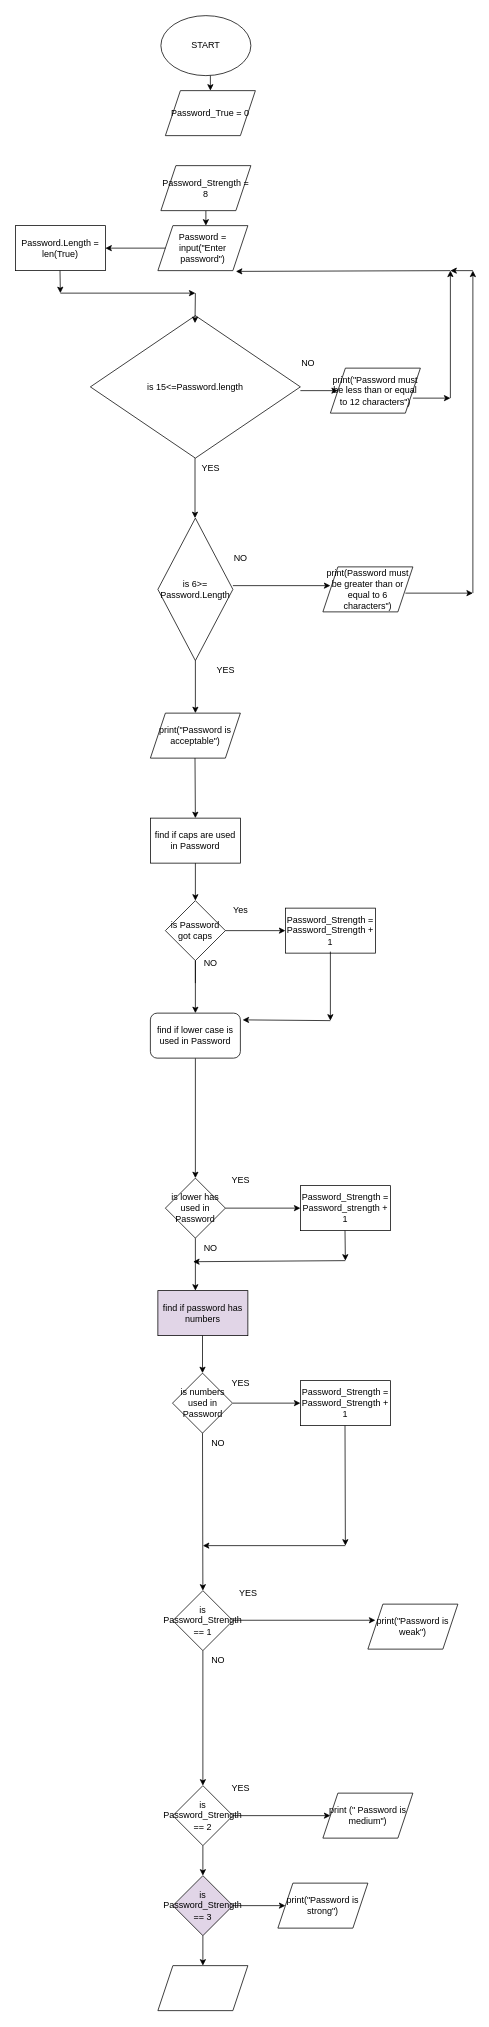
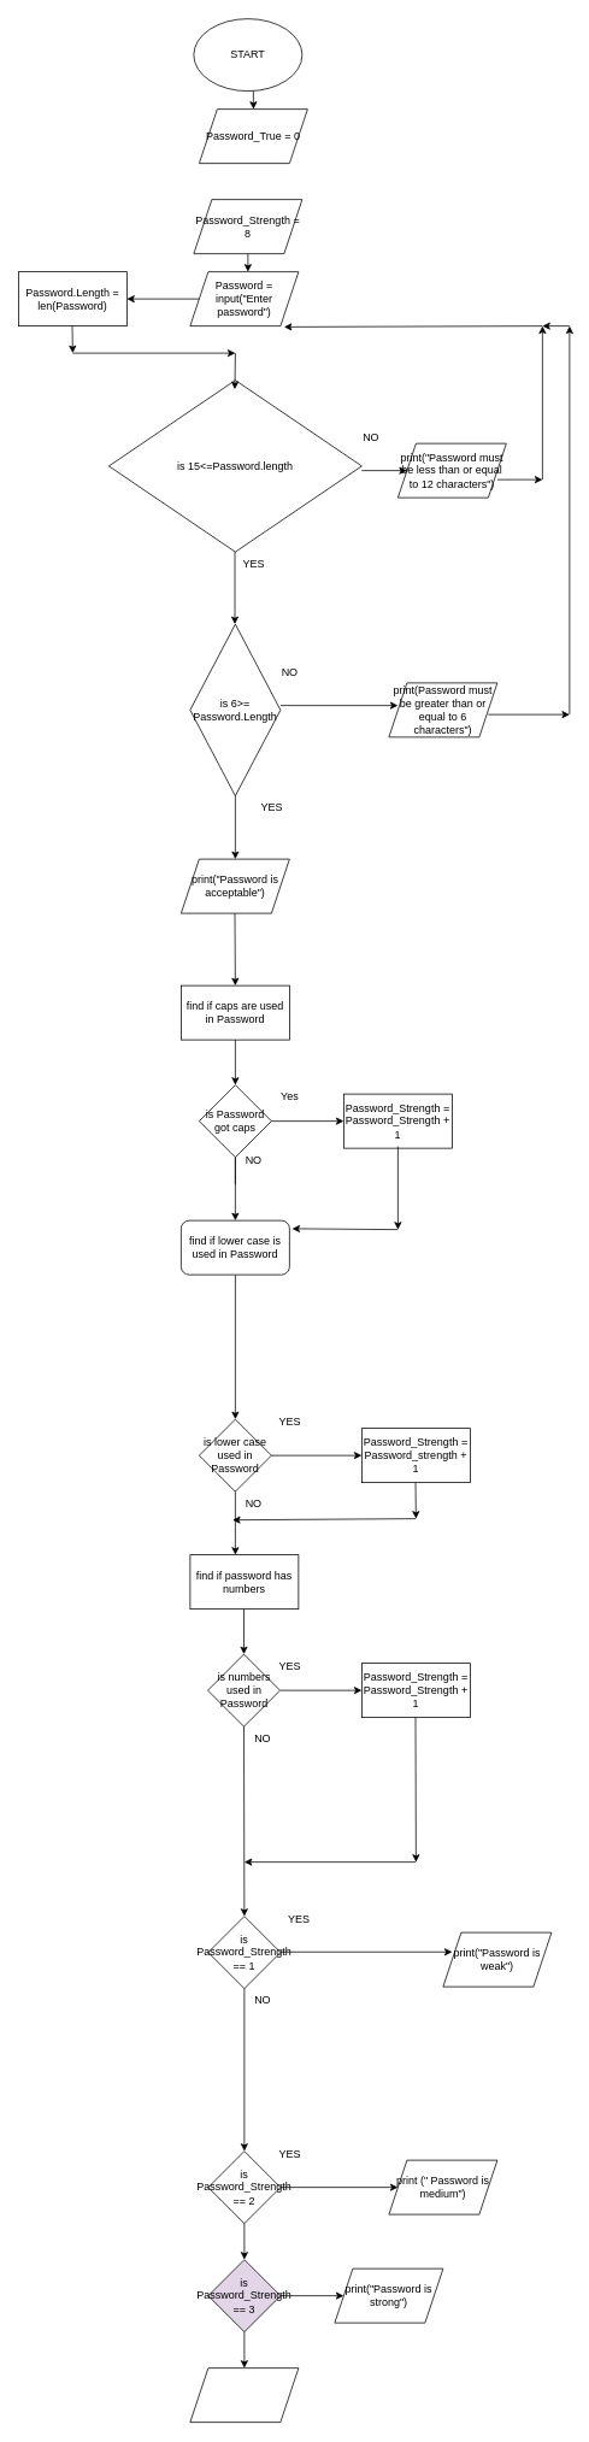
  <mxCell id="0" />
  <mxCell id="1" parent="0" />
  <mxCell id="2" value="START" style="ellipse;whiteSpace=wrap;html=1;" vertex="1" parent="1"><mxGeometry x="214" width="120" height="80" as="geometry" y="20" /></mxCell>
  <mxCell id="3" value="" style="endArrow=classic;html=1;rounded=0;" edge="1" parent="1"><mxGeometry width="50" height="50" relative="1" as="geometry"><mxPoint x="280" y="100" as="sourcePoint" /><mxPoint x="280" y="120" as="targetPoint" /></mxGeometry></mxCell>
  <mxCell id="4" value="Password_True = 0" style="shape=parallelogram;perimeter=parallelogramPerimeter;whiteSpace=wrap;html=1;fixedSize=1;" vertex="1" parent="1"><mxGeometry x="220" y="120" width="120" height="60" as="geometry" /></mxCell>
  <mxCell id="5" value="" style="endArrow=classic;html=1;rounded=0;" edge="1" parent="1"><mxGeometry width="50" height="50" relative="1" as="geometry"><mxPoint x="274" y="280" as="sourcePoint" /><mxPoint x="274" y="300" as="targetPoint" /></mxGeometry></mxCell>
  <mxCell id="6" value="Password = input(&quot;Enter password&quot;)" style="shape=parallelogram;perimeter=parallelogramPerimeter;whiteSpace=wrap;html=1;fixedSize=1;" vertex="1" parent="1"><mxGeometry x="210" y="300" width="120" height="60" as="geometry" /></mxCell>
  <mxCell id="7" value="" style="endArrow=classic;html=1;rounded=0;" edge="1" parent="1" source="6" target="27"><mxGeometry width="50" height="50" relative="1" as="geometry"><mxPoint x="180" y="310" as="sourcePoint" /><mxPoint x="140" y="330" as="targetPoint" /></mxGeometry></mxCell>
  <mxCell id="8" value="is 15&amp;lt;=Password.length" style="rhombus;whiteSpace=wrap;html=1;" vertex="1" parent="1"><mxGeometry x="120" y="420" width="280" height="190" as="geometry" /></mxCell>
  <mxCell id="9" value="" style="endArrow=classic;html=1;rounded=0;" edge="1" parent="1"><mxGeometry width="50" height="50" relative="1" as="geometry"><mxPoint x="259.5" y="610" as="sourcePoint" /><mxPoint x="259.5" y="690" as="targetPoint" /></mxGeometry></mxCell>
  <mxCell id="10" value="YES" style="text;html=1;align=center;verticalAlign=middle;resizable=0;points=[];autosize=1;strokeColor=none;fillColor=none;" vertex="1" parent="1"><mxGeometry x="255" y="608" width="50" height="30" as="geometry" /></mxCell>
  <mxCell id="11" value="" style="endArrow=classic;html=1;rounded=0;" edge="1" parent="1"><mxGeometry width="50" height="50" relative="1" as="geometry"><mxPoint x="400" y="520" as="sourcePoint" /><mxPoint x="450" y="520" as="targetPoint" /></mxGeometry></mxCell>
  <mxCell id="12" value="NO" style="text;html=1;align=center;verticalAlign=middle;resizable=0;points=[];autosize=1;strokeColor=none;fillColor=none;" vertex="1" parent="1"><mxGeometry x="390" y="468" width="40" height="30" as="geometry" /></mxCell>
  <mxCell id="13" value="print(&quot;Password must be less than or equal to 12 characters&quot;)" style="shape=parallelogram;perimeter=parallelogramPerimeter;whiteSpace=wrap;html=1;fixedSize=1;" vertex="1" parent="1"><mxGeometry x="440" y="490" width="120" height="60" as="geometry" /></mxCell>
  <mxCell id="14" value="" style="endArrow=classic;html=1;rounded=0;" edge="1" parent="1"><mxGeometry width="50" height="50" relative="1" as="geometry"><mxPoint x="550" y="530" as="sourcePoint" /><mxPoint x="600" y="530" as="targetPoint" /></mxGeometry></mxCell>
  <mxCell id="15" value="" style="endArrow=classic;html=1;rounded=0;" edge="1" parent="1"><mxGeometry width="50" height="50" relative="1" as="geometry"><mxPoint x="600" y="530" as="sourcePoint" /><mxPoint x="600" y="360" as="targetPoint" /></mxGeometry></mxCell>
  <mxCell id="16" value="" style="endArrow=classic;html=1;rounded=0;entryX=0.867;entryY=1.017;entryDx=0;entryDy=0;entryPerimeter=0;" edge="1" parent="1" target="6"><mxGeometry width="50" height="50" relative="1" as="geometry"><mxPoint x="600" y="360" as="sourcePoint" /><mxPoint x="650" y="310" as="targetPoint" /></mxGeometry></mxCell>
  <mxCell id="17" value="is 6&amp;gt;= Password.Length" style="rhombus;whiteSpace=wrap;html=1;" vertex="1" parent="1"><mxGeometry x="210" y="690" width="100" height="190" as="geometry" /></mxCell>
  <mxCell id="18" value="" style="endArrow=classic;html=1;rounded=0;" edge="1" parent="1"><mxGeometry width="50" height="50" relative="1" as="geometry"><mxPoint x="310" y="780" as="sourcePoint" /><mxPoint x="440" y="780" as="targetPoint" /></mxGeometry></mxCell>
  <mxCell id="19" value="NO" style="text;html=1;align=center;verticalAlign=middle;resizable=0;points=[];autosize=1;strokeColor=none;fillColor=none;" vertex="1" parent="1"><mxGeometry x="300" y="728" width="40" height="30" as="geometry" /></mxCell>
  <mxCell id="20" value="" style="endArrow=classic;html=1;rounded=0;" edge="1" parent="1"><mxGeometry width="50" height="50" relative="1" as="geometry"><mxPoint x="260" y="880" as="sourcePoint" /><mxPoint x="260" y="950" as="targetPoint" /></mxGeometry></mxCell>
  <mxCell id="21" value="print(Password must be greater than or equal to 6 characters&quot;)" style="shape=parallelogram;perimeter=parallelogramPerimeter;whiteSpace=wrap;html=1;fixedSize=1;" vertex="1" parent="1"><mxGeometry x="430" y="755" width="120" height="60" as="geometry" /></mxCell>
  <mxCell id="22" value="" style="endArrow=classic;html=1;rounded=0;" edge="1" parent="1"><mxGeometry width="50" height="50" relative="1" as="geometry"><mxPoint x="540" y="790" as="sourcePoint" /><mxPoint x="630" y="790" as="targetPoint" /></mxGeometry></mxCell>
  <mxCell id="23" value="" style="endArrow=classic;html=1;rounded=0;" edge="1" parent="1"><mxGeometry width="50" height="50" relative="1" as="geometry"><mxPoint x="630" y="790" as="sourcePoint" /><mxPoint x="630" y="360" as="targetPoint" /></mxGeometry></mxCell>
  <mxCell id="24" value="" style="endArrow=classic;html=1;rounded=0;" edge="1" parent="1"><mxGeometry width="50" height="50" relative="1" as="geometry"><mxPoint x="630" y="360" as="sourcePoint" /><mxPoint x="600" y="360" as="targetPoint" /></mxGeometry></mxCell>
  <mxCell id="25" value="YES" style="text;html=1;align=center;verticalAlign=middle;resizable=0;points=[];autosize=1;strokeColor=none;fillColor=none;" vertex="1" parent="1"><mxGeometry x="275" y="878" width="50" height="30" as="geometry" /></mxCell>
  <mxCell id="26" value="print(&quot;Password is acceptable&quot;)" style="shape=parallelogram;perimeter=parallelogramPerimeter;whiteSpace=wrap;html=1;fixedSize=1;" vertex="1" parent="1"><mxGeometry x="200" y="950" width="120" height="60" as="geometry" /></mxCell>
- <mxCell id="27" value="Password.Length = len(True)" style="rounded=0;whiteSpace=wrap;html=1;" vertex="1" parent="1"><mxGeometry x="20" y="300" width="120" height="60" as="geometry" /></mxCell>
+ <mxCell id="27" value="Password.Length = len(Password)" style="rounded=0;whiteSpace=wrap;html=1;" vertex="1" parent="1"><mxGeometry x="20" y="300" width="120" height="60" as="geometry" /></mxCell>
  <mxCell id="28" value="" style="endArrow=classic;html=1;rounded=0;" edge="1" parent="1"><mxGeometry width="50" height="50" relative="1" as="geometry"><mxPoint x="79.5" y="360" as="sourcePoint" /><mxPoint x="80" y="390" as="targetPoint" /></mxGeometry></mxCell>
  <mxCell id="29" value="" style="endArrow=classic;html=1;rounded=0;" edge="1" parent="1"><mxGeometry width="50" height="50" relative="1" as="geometry"><mxPoint x="80" y="390" as="sourcePoint" /><mxPoint x="260" y="390" as="targetPoint" /></mxGeometry></mxCell>
  <mxCell id="30" value="" style="endArrow=classic;html=1;rounded=0;" edge="1" parent="1"><mxGeometry width="50" height="50" relative="1" as="geometry"><mxPoint x="260" y="390" as="sourcePoint" /><mxPoint x="259.5" y="430" as="targetPoint" /></mxGeometry></mxCell>
  <mxCell id="31" value="" style="endArrow=classic;html=1;rounded=0;entryX=0.5;entryY=0;entryDx=0;entryDy=0;" edge="1" parent="1" target="32"><mxGeometry width="50" height="50" relative="1" as="geometry"><mxPoint x="259.5" y="1010" as="sourcePoint" /><mxPoint x="260" y="1030" as="targetPoint" /></mxGeometry></mxCell>
  <mxCell id="32" value="find if caps are used in Password" style="rounded=0;whiteSpace=wrap;html=1;" vertex="1" parent="1"><mxGeometry x="200" y="1090" width="120" height="60" as="geometry" /></mxCell>
  <mxCell id="33" value="" style="endArrow=classic;html=1;rounded=0;" edge="1" parent="1" source="34"><mxGeometry width="50" height="50" relative="1" as="geometry"><mxPoint x="259.5" y="1290" as="sourcePoint" /><mxPoint x="260" y="1570" as="targetPoint" /></mxGeometry></mxCell>
  <mxCell id="34" value="find if lower case is used in Password" style="whiteSpace=wrap;html=1;rounded=1;" vertex="1" parent="1"><mxGeometry x="200" y="1350" width="120" height="60" as="geometry" /></mxCell>
  <mxCell id="35" value="is Password got caps" style="rhombus;whiteSpace=wrap;html=1;" vertex="1" parent="1"><mxGeometry x="220" y="1200" width="80" height="80" as="geometry" /></mxCell>
  <mxCell id="36" value="" style="endArrow=classic;html=1;rounded=0;" edge="1" parent="1" target="37"><mxGeometry width="50" height="50" relative="1" as="geometry"><mxPoint x="300" y="1240" as="sourcePoint" /><mxPoint x="440" y="1240" as="targetPoint" /></mxGeometry></mxCell>
  <mxCell id="37" value="Password_Strength = Password_Strength + 1" style="rounded=0;whiteSpace=wrap;html=1;" vertex="1" parent="1"><mxGeometry x="380" y="1210" width="120" height="60" as="geometry" /></mxCell>
  <mxCell id="38" value="Password_Strength = 8" style="shape=parallelogram;perimeter=parallelogramPerimeter;whiteSpace=wrap;html=1;fixedSize=1;" vertex="1" parent="1"><mxGeometry x="214" y="220" width="120" height="60" as="geometry" /></mxCell>
  <mxCell id="39" value="Yes" style="text;html=1;align=center;verticalAlign=middle;resizable=0;points=[];autosize=1;strokeColor=none;fillColor=none;" vertex="1" parent="1"><mxGeometry x="300" y="1198" width="40" height="30" as="geometry" /></mxCell>
  <mxCell id="40" value="" style="endArrow=classic;html=1;rounded=0;entryX=0.5;entryY=0;entryDx=0;entryDy=0;" edge="1" parent="1" target="34"><mxGeometry width="50" height="50" relative="1" as="geometry"><mxPoint x="260" y="1310" as="sourcePoint" /><mxPoint x="260" y="1340" as="targetPoint" /><Array as="points"><mxPoint x="260" y="1280" /></Array></mxGeometry></mxCell>
  <mxCell id="41" value="NO" style="text;html=1;align=center;verticalAlign=middle;resizable=0;points=[];autosize=1;strokeColor=none;fillColor=none;" vertex="1" parent="1"><mxGeometry x="260" y="1268" width="40" height="30" as="geometry" /></mxCell>
  <mxCell id="42" value="" style="endArrow=classic;html=1;rounded=0;" edge="1" parent="1"><mxGeometry width="50" height="50" relative="1" as="geometry"><mxPoint x="440" y="1268" as="sourcePoint" /><mxPoint x="440" y="1360" as="targetPoint" /></mxGeometry></mxCell>
  <mxCell id="43" value="" style="endArrow=classic;html=1;rounded=0;entryX=1.025;entryY=0.15;entryDx=0;entryDy=0;entryPerimeter=0;" edge="1" parent="1" target="34"><mxGeometry width="50" height="50" relative="1" as="geometry"><mxPoint x="440" y="1360" as="sourcePoint" /><mxPoint x="490" y="1310" as="targetPoint" /></mxGeometry></mxCell>
- <mxCell id="44" value="is lower has used in Password" style="rhombus;whiteSpace=wrap;html=1;" vertex="1" parent="1"><mxGeometry x="220" y="1570" width="80" height="80" as="geometry" /></mxCell>
+ <mxCell id="44" value="is lower case used in Password" style="rhombus;whiteSpace=wrap;html=1;" vertex="1" parent="1"><mxGeometry x="220" y="1570" width="80" height="80" as="geometry" /></mxCell>
  <mxCell id="45" value="" style="endArrow=classic;html=1;rounded=0;" edge="1" parent="1"><mxGeometry width="50" height="50" relative="1" as="geometry"><mxPoint x="300" y="1610" as="sourcePoint" /><mxPoint x="400" y="1610" as="targetPoint" /></mxGeometry></mxCell>
  <mxCell id="46" value="YES" style="text;html=1;align=center;verticalAlign=middle;resizable=0;points=[];autosize=1;strokeColor=none;fillColor=none;" vertex="1" parent="1"><mxGeometry x="295" y="1558" width="50" height="30" as="geometry" /></mxCell>
  <mxCell id="47" value="" style="endArrow=classic;html=1;rounded=0;" edge="1" parent="1"><mxGeometry width="50" height="50" relative="1" as="geometry"><mxPoint x="260" y="1650" as="sourcePoint" /><mxPoint x="260" y="1720" as="targetPoint" /></mxGeometry></mxCell>
  <mxCell id="48" value="NO" style="text;html=1;align=center;verticalAlign=middle;resizable=0;points=[];autosize=1;strokeColor=none;fillColor=none;" vertex="1" parent="1"><mxGeometry x="260" y="1648" width="40" height="30" as="geometry" /></mxCell>
  <mxCell id="49" value="Password_Strength = Password_strength + 1" style="rounded=0;whiteSpace=wrap;html=1;" vertex="1" parent="1"><mxGeometry x="400" y="1580" width="120" height="60" as="geometry" /></mxCell>
- <mxCell id="50" value="find if password has numbers" style="rounded=0;whiteSpace=wrap;html=1;fillColor=#e1d5e7;" vertex="1" parent="1"><mxGeometry x="210" y="1720" width="120" height="60" as="geometry" /></mxCell>
+ <mxCell id="50" value="find if password has numbers" style="rounded=0;whiteSpace=wrap;html=1;" vertex="1" parent="1"><mxGeometry x="210" y="1720" width="120" height="60" as="geometry" /></mxCell>
  <mxCell id="51" value="" style="endArrow=classic;html=1;rounded=0;" edge="1" parent="1" target="52"><mxGeometry width="50" height="50" relative="1" as="geometry"><mxPoint x="269.5" y="1780" as="sourcePoint" /><mxPoint x="269.5" y="1870" as="targetPoint" /></mxGeometry></mxCell>
  <mxCell id="52" value="is numbers used in Password" style="rhombus;whiteSpace=wrap;html=1;" vertex="1" parent="1"><mxGeometry x="229.5" y="1830" width="80" height="80" as="geometry" /></mxCell>
  <mxCell id="53" value="" style="endArrow=classic;html=1;rounded=0;" edge="1" parent="1"><mxGeometry width="50" height="50" relative="1" as="geometry"><mxPoint x="310" y="1870" as="sourcePoint" /><mxPoint x="400" y="1870" as="targetPoint" /></mxGeometry></mxCell>
  <mxCell id="54" value="" style="endArrow=classic;html=1;rounded=0;" edge="1" parent="1"><mxGeometry width="50" height="50" relative="1" as="geometry"><mxPoint x="269.5" y="1910" as="sourcePoint" /><mxPoint x="270" y="2120" as="targetPoint" /></mxGeometry></mxCell>
  <mxCell id="55" value="Password_Strength = Password_Strength + 1" style="rounded=0;whiteSpace=wrap;html=1;" vertex="1" parent="1"><mxGeometry x="400" y="1840" width="120" height="60" as="geometry" /></mxCell>
  <mxCell id="56" value="" style="endArrow=classic;html=1;rounded=0;" edge="1" parent="1"><mxGeometry width="50" height="50" relative="1" as="geometry"><mxPoint x="459.5" y="1640" as="sourcePoint" /><mxPoint x="460" y="1680" as="targetPoint" /></mxGeometry></mxCell>
  <mxCell id="57" value="" style="endArrow=classic;html=1;rounded=0;entryX=-0.075;entryY=1.115;entryDx=0;entryDy=0;entryPerimeter=0;" edge="1" parent="1" target="48"><mxGeometry width="50" height="50" relative="1" as="geometry"><mxPoint x="460" y="1680" as="sourcePoint" /><mxPoint x="340" y="1680" as="targetPoint" /></mxGeometry></mxCell>
  <mxCell id="58" value="YES" style="text;html=1;align=center;verticalAlign=middle;resizable=0;points=[];autosize=1;strokeColor=none;fillColor=none;" vertex="1" parent="1"><mxGeometry x="295" y="1828" width="50" height="30" as="geometry" /></mxCell>
  <mxCell id="59" value="NO" style="text;html=1;align=center;verticalAlign=middle;resizable=0;points=[];autosize=1;strokeColor=none;fillColor=none;" vertex="1" parent="1"><mxGeometry x="270" y="1908" width="40" height="30" as="geometry" /></mxCell>
  <mxCell id="60" value="" style="endArrow=classic;html=1;rounded=0;" edge="1" parent="1"><mxGeometry width="50" height="50" relative="1" as="geometry"><mxPoint x="459.5" y="1900" as="sourcePoint" /><mxPoint x="460" y="2060" as="targetPoint" /></mxGeometry></mxCell>
  <mxCell id="61" value="" style="endArrow=classic;html=1;rounded=0;" edge="1" parent="1"><mxGeometry width="50" height="50" relative="1" as="geometry"><mxPoint x="460" y="2060" as="sourcePoint" /><mxPoint x="270" y="2060" as="targetPoint" /></mxGeometry></mxCell>
  <mxCell id="62" value="is Password_Strength == 1" style="rhombus;whiteSpace=wrap;html=1;" vertex="1" parent="1"><mxGeometry x="230" y="2120" width="80" height="80" as="geometry" /></mxCell>
  <mxCell id="63" value="" style="endArrow=classic;html=1;rounded=0;" edge="1" parent="1"><mxGeometry width="50" height="50" relative="1" as="geometry"><mxPoint x="310" y="2159.5" as="sourcePoint" /><mxPoint x="500" y="2159.5" as="targetPoint" /></mxGeometry></mxCell>
  <mxCell id="64" value="YES" style="text;html=1;align=center;verticalAlign=middle;resizable=0;points=[];autosize=1;strokeColor=none;fillColor=none;" vertex="1" parent="1"><mxGeometry x="305" y="2108" width="50" height="30" as="geometry" /></mxCell>
  <mxCell id="65" value="print(&quot;Password is weak&quot;)" style="shape=parallelogram;perimeter=parallelogramPerimeter;whiteSpace=wrap;html=1;fixedSize=1;" vertex="1" parent="1"><mxGeometry x="490" y="2138" width="120" height="60" as="geometry" /></mxCell>
  <mxCell id="66" value="" style="endArrow=classic;html=1;rounded=0;" edge="1" parent="1"><mxGeometry width="50" height="50" relative="1" as="geometry"><mxPoint x="270" y="2200" as="sourcePoint" /><mxPoint x="270" y="2380" as="targetPoint" /></mxGeometry></mxCell>
  <mxCell id="67" value="NO" style="text;html=1;align=center;verticalAlign=middle;resizable=0;points=[];autosize=1;strokeColor=none;fillColor=none;" vertex="1" parent="1"><mxGeometry x="270" y="2198" width="40" height="30" as="geometry" /></mxCell>
  <mxCell id="68" value="is Password_Strength == 2" style="rhombus;whiteSpace=wrap;html=1;" vertex="1" parent="1"><mxGeometry x="230" y="2380" width="80" height="80" as="geometry" /></mxCell>
  <mxCell id="69" value="" style="endArrow=classic;html=1;rounded=0;" edge="1" parent="1"><mxGeometry width="50" height="50" relative="1" as="geometry"><mxPoint x="310" y="2420" as="sourcePoint" /><mxPoint x="440" y="2420" as="targetPoint" /></mxGeometry></mxCell>
  <mxCell id="70" value="YES" style="text;html=1;align=center;verticalAlign=middle;resizable=0;points=[];autosize=1;strokeColor=none;fillColor=none;" vertex="1" parent="1"><mxGeometry x="295" y="2368" width="50" height="30" as="geometry" /></mxCell>
  <mxCell id="71" value="print (&quot; Password is medium&quot;)" style="shape=parallelogram;perimeter=parallelogramPerimeter;whiteSpace=wrap;html=1;fixedSize=1;" vertex="1" parent="1"><mxGeometry x="430" y="2390" width="120" height="60" as="geometry" /></mxCell>
  <mxCell id="72" value="" style="endArrow=classic;html=1;rounded=0;" edge="1" parent="1" target="73"><mxGeometry width="50" height="50" relative="1" as="geometry"><mxPoint x="270" y="2460" as="sourcePoint" /><mxPoint x="270" y="2540" as="targetPoint" /></mxGeometry></mxCell>
  <mxCell id="73" value="is Password_Strength == 3" style="rhombus;whiteSpace=wrap;html=1;fillColor=#e1d5e7;" vertex="1" parent="1"><mxGeometry x="230" y="2500" width="80" height="80" as="geometry" /></mxCell>
  <mxCell id="74" value="" style="endArrow=classic;html=1;rounded=0;" edge="1" parent="1" target="75"><mxGeometry width="50" height="50" relative="1" as="geometry"><mxPoint x="309.5" y="2540" as="sourcePoint" /><mxPoint x="430" y="2540" as="targetPoint" /></mxGeometry></mxCell>
  <mxCell id="75" value="print(&quot;Password is strong&quot;)" style="shape=parallelogram;perimeter=parallelogramPerimeter;whiteSpace=wrap;html=1;fixedSize=1;" vertex="1" parent="1"><mxGeometry x="370" y="2510" width="120" height="60" as="geometry" /></mxCell>
  <mxCell id="76" value="" style="endArrow=classic;html=1;rounded=0;" edge="1" parent="1" target="77"><mxGeometry width="50" height="50" relative="1" as="geometry"><mxPoint x="270" y="2580" as="sourcePoint" /><mxPoint x="270" y="2650" as="targetPoint" /></mxGeometry></mxCell>
  <mxCell id="77" value="" style="shape=parallelogram;perimeter=parallelogramPerimeter;whiteSpace=wrap;html=1;fixedSize=1;" vertex="1" parent="1"><mxGeometry x="210" y="2620" width="120" height="60" as="geometry" /></mxCell>
  <mxCell id="78" value="" style="endArrow=classic;html=1;rounded=0;" edge="1" parent="1"><mxGeometry width="50" height="50" relative="1" as="geometry"><mxPoint x="260" y="1150" as="sourcePoint" /><mxPoint x="260" y="1200" as="targetPoint" /></mxGeometry></mxCell>
